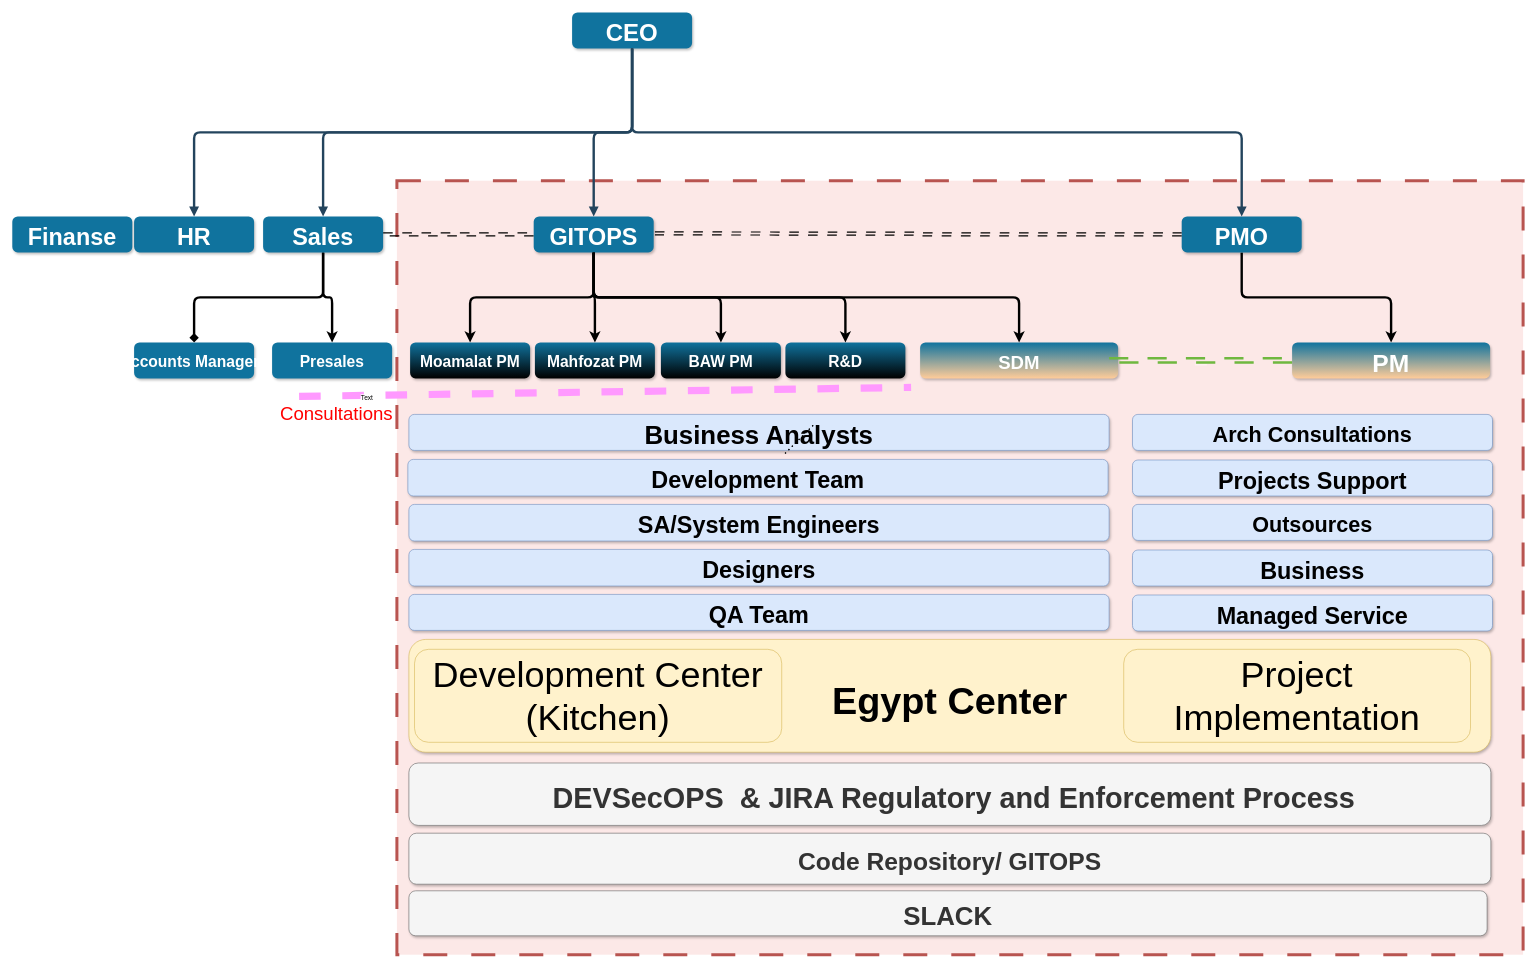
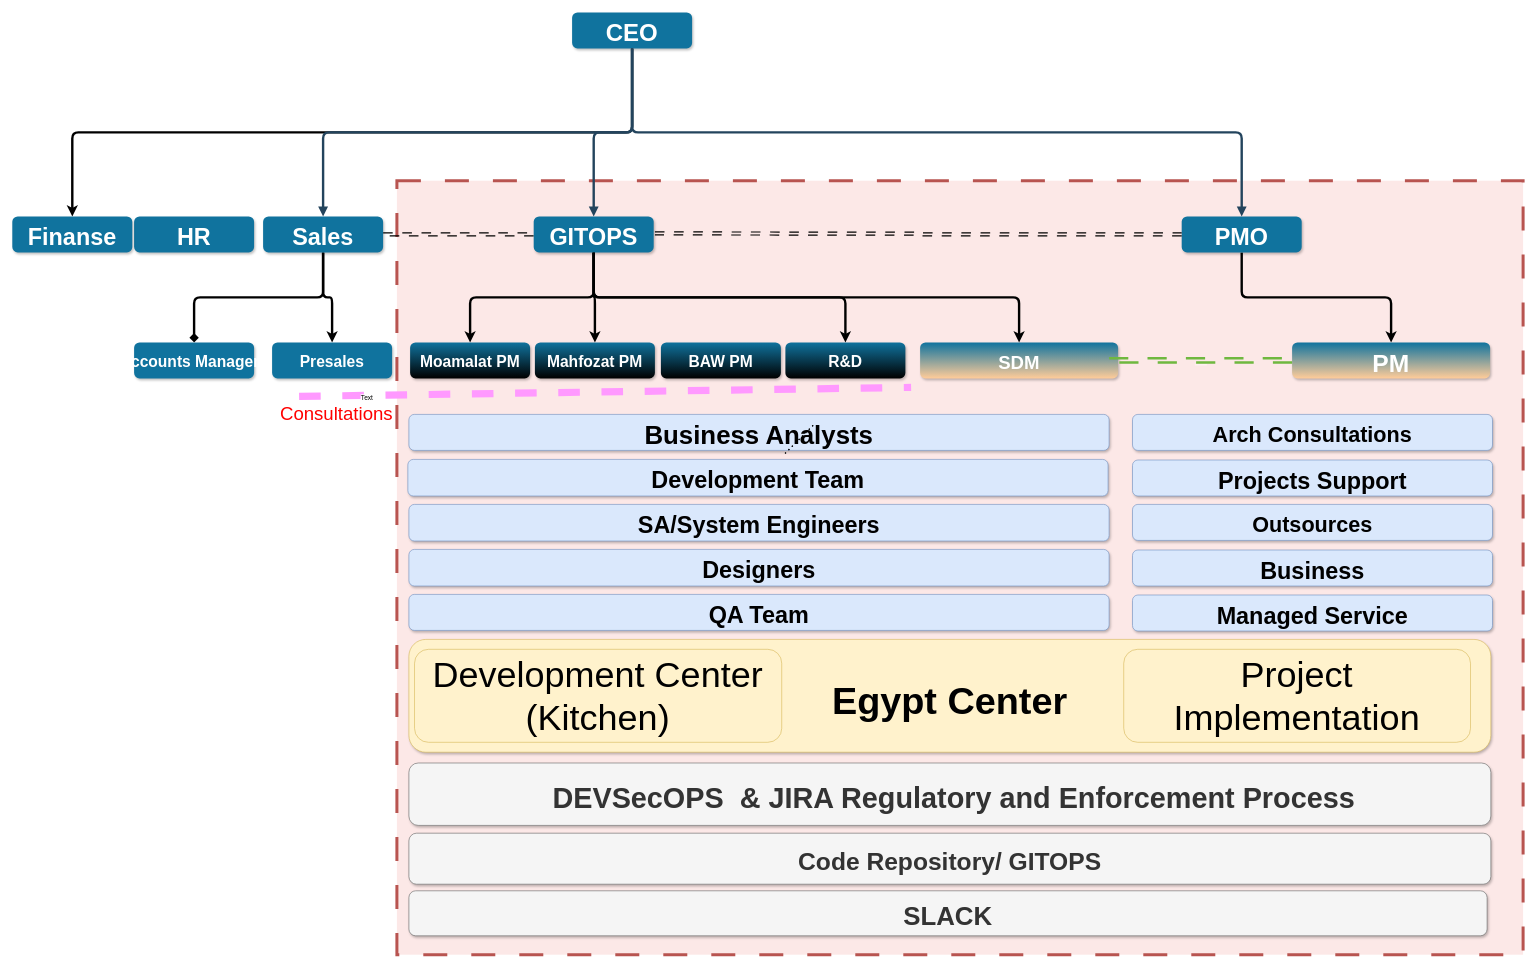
  <mxCell id="0" />
  <mxCell id="1" parent="0" />
  <mxCell id="2" value="" style="rounded=0;whiteSpace=wrap;html=1;absoluteArcSize=1;arcSize=14;strokeWidth=5;fillColor=#fce8e7;strokeColor=#b85450;dashed=1;dashPattern=8 8;fontSize=76;labelPosition=center;verticalLabelPosition=bottom;align=center;verticalAlign=top;fontColor=#ff0000;" parent="1" vertex="1"><mxGeometry x="661" y="300.5" width="1877" height="1290" as="geometry" /></mxCell>
+ <mxCell id="3" style="edgeStyle=orthogonalEdgeStyle;rounded=1;orthogonalLoop=1;jettySize=auto;html=1;entryX=0.5;entryY=0;entryDx=0;entryDy=0;strokeWidth=4;exitX=0.5;exitY=1;exitDx=0;exitDy=0;" parent="1" source="4" target="23" edge="1"><mxGeometry relative="1" as="geometry"><Array as="points" /></mxGeometry></mxCell>
  <mxCell id="4" value="CEO" style="rounded=1;fillColor=#10739E;strokeColor=none;shadow=1;gradientColor=none;fontStyle=1;fontColor=#FFFFFF;fontSize=40;" parent="1" vertex="1"><mxGeometry x="953" y="20" width="200" height="60" as="geometry" /></mxCell>
  <mxCell id="5" style="edgeStyle=orthogonalEdgeStyle;rounded=1;orthogonalLoop=1;jettySize=auto;html=1;exitX=0.5;exitY=1;exitDx=0;exitDy=0;entryX=0.58;entryY=0.167;entryDx=0;entryDy=0;entryPerimeter=0;strokeWidth=4;strokeColor=none;fontSize=39;" parent="1" source="9" target="21" edge="1"><mxGeometry relative="1" as="geometry" /></mxCell>
  <mxCell id="6" style="edgeStyle=orthogonalEdgeStyle;rounded=1;orthogonalLoop=1;jettySize=auto;html=1;exitX=0.5;exitY=1;exitDx=0;exitDy=0;entryX=0.5;entryY=0;entryDx=0;entryDy=0;strokeWidth=4;fontSize=39;" parent="1" source="9" target="21" edge="1"><mxGeometry relative="1" as="geometry" /></mxCell>
  <mxCell id="7" style="edgeStyle=orthogonalEdgeStyle;rounded=1;orthogonalLoop=1;jettySize=auto;html=1;entryX=0.5;entryY=0;entryDx=0;entryDy=0;strokeWidth=4;exitX=0.5;exitY=1;exitDx=0;exitDy=0;fontSize=39;endArrow=diamond;" parent="1" source="9" target="22" edge="1"><mxGeometry relative="1" as="geometry" /></mxCell>
  <mxCell id="8" style="edgeStyle=orthogonalEdgeStyle;rounded=0;orthogonalLoop=1;jettySize=auto;html=1;entryX=0;entryY=0.5;entryDx=0;entryDy=0;dashed=1;dashPattern=8 8;shape=link;strokeWidth=2;fontSize=39;" parent="1" source="9" target="27" edge="1"><mxGeometry relative="1" as="geometry" /></mxCell>
  <mxCell id="9" value="Sales" style="rounded=1;fillColor=#10739E;strokeColor=none;shadow=1;gradientColor=none;fontStyle=1;fontColor=#FFFFFF;fontSize=39;" parent="1" vertex="1"><mxGeometry x="438" y="360" width="200" height="60" as="geometry" /></mxCell>
  <mxCell id="10" style="edgeStyle=orthogonalEdgeStyle;rounded=1;orthogonalLoop=1;jettySize=auto;html=1;entryX=0.5;entryY=0;entryDx=0;entryDy=0;strokeWidth=4;" parent="1" source="11" target="29" edge="1"><mxGeometry relative="1" as="geometry" /></mxCell>
  <mxCell id="11" value="PMO " style="rounded=1;fillColor=#10739E;strokeColor=none;shadow=1;gradientColor=none;fontStyle=1;fontColor=#FFFFFF;fontSize=39;" parent="1" vertex="1"><mxGeometry x="1969" y="360" width="200" height="60" as="geometry" /></mxCell>
  <mxCell id="12" value="HR" style="rounded=1;fillColor=#10739E;strokeColor=none;shadow=1;gradientColor=none;fontStyle=1;fontColor=#FFFFFF;fontSize=39;" parent="1" vertex="1"><mxGeometry x="223" y="360" width="200" height="60" as="geometry" /></mxCell>
  <mxCell id="13" value="Development Team" style="rounded=1;fillColor=#dae8fc;strokeColor=#6c8ebf;shadow=1;fontStyle=1;fontSize=39;rotation=0;" parent="1" vertex="1"><mxGeometry x="679.25" y="765" width="1167" height="61" as="geometry" /></mxCell>
  <mxCell id="14" value="Code Repository/ GITOPS" style="rounded=1;fillColor=#f5f5f5;strokeColor=#666666;shadow=1;fontStyle=1;fontSize=41;rotation=0;fontColor=#333333;" parent="1" vertex="1"><mxGeometry x="681" y="1388" width="1803.25" height="85" as="geometry" /></mxCell>
  <mxCell id="15" value=" DEVSecOPS  &amp; JIRA Regulatory and Enforcement Process" style="rounded=1;fillColor=#f5f5f5;strokeColor=#666666;shadow=1;fontStyle=1;fontSize=48;fontColor=#333333;" parent="1" vertex="1"><mxGeometry x="681" y="1271" width="1803.25" height="104" as="geometry" /></mxCell>
  <mxCell id="16" value="" style="edgeStyle=elbowEdgeStyle;elbow=vertical;strokeWidth=4;endArrow=block;endFill=1;fontStyle=1;strokeColor=#23445D;exitX=0.5;exitY=1;exitDx=0;exitDy=0;entryX=0.5;entryY=0;entryDx=0;entryDy=0;" parent="1" target="11" edge="1"><mxGeometry x="-1340" y="130" width="100" height="100" as="geometry"><mxPoint x="1053" y="80" as="sourcePoint" /><mxPoint x="2093" y="370" as="targetPoint" /><Array as="points"><mxPoint x="1603" y="220" /></Array></mxGeometry></mxCell>
  <mxCell id="17" value="" style="edgeStyle=elbowEdgeStyle;elbow=vertical;strokeWidth=4;endArrow=block;endFill=1;fontStyle=1;strokeColor=#23445D;exitX=0.5;exitY=1;exitDx=0;exitDy=0;" parent="1" source="4" target="9" edge="1"><mxGeometry x="-1340" y="130" width="100" height="100" as="geometry"><mxPoint x="1194" y="340" as="sourcePoint" /><mxPoint x="533" y="100" as="targetPoint" /></mxGeometry></mxCell>
- <mxCell id="18" value="" style="edgeStyle=elbowEdgeStyle;elbow=vertical;strokeWidth=4;endArrow=block;endFill=1;fontStyle=1;strokeColor=#23445D;exitX=0.5;exitY=1;exitDx=0;exitDy=0;" parent="1" source="4" target="12" edge="1"><mxGeometry x="-1340" y="130" width="100" height="100" as="geometry"><mxPoint x="1194" y="340" as="sourcePoint" /><mxPoint x="533" y="100" as="targetPoint" /><Array as="points" /></mxGeometry></mxCell>
  <mxCell id="19" value="" style="edgeStyle=elbowEdgeStyle;elbow=vertical;strokeWidth=4;endArrow=block;endFill=1;fontStyle=1;strokeColor=#23445D;exitX=0.5;exitY=1;exitDx=0;exitDy=0;entryX=0.5;entryY=0;entryDx=0;entryDy=0;" parent="1" source="4" target="27" edge="1"><mxGeometry x="-1330" y="140" width="100" height="100" as="geometry"><mxPoint x="1223" y="90" as="sourcePoint" /><mxPoint x="1373" y="400" as="targetPoint" /><Array as="points"><mxPoint x="1013" y="220" /><mxPoint x="1683" y="400" /><mxPoint x="1433" y="240" /><mxPoint x="1413" y="200" /><mxPoint x="1453" y="244" /></Array></mxGeometry></mxCell>
  <mxCell id="20" value="SDM" style="rounded=1;fillColor=#10739E;strokeColor=none;shadow=1;gradientColor=#FFCC99;fontStyle=1;fontColor=#FFFFFF;fontSize=31;" parent="1" vertex="1"><mxGeometry x="1533" y="570" width="330" height="60" as="geometry" /></mxCell>
  <mxCell id="21" value="Presales" style="rounded=1;fillColor=#10739E;strokeColor=none;shadow=1;gradientColor=none;fontStyle=1;fontColor=#FFFFFF;fontSize=26;" parent="1" vertex="1"><mxGeometry x="453" y="570" width="200" height="60" as="geometry" /></mxCell>
  <mxCell id="22" value="Accounts Managers" style="rounded=1;fillColor=#10739E;strokeColor=none;shadow=1;gradientColor=none;fontStyle=1;fontColor=#FFFFFF;fontSize=26;" parent="1" vertex="1"><mxGeometry x="223" y="570" width="200" height="60" as="geometry" /></mxCell>
  <mxCell id="23" value="Finanse" style="rounded=1;fillColor=#10739E;strokeColor=none;shadow=1;gradientColor=none;fontStyle=1;fontColor=#FFFFFF;fontSize=39;" parent="1" vertex="1"><mxGeometry x="20" y="360" width="200" height="60" as="geometry" /></mxCell>
  <mxCell id="24" style="edgeStyle=orthogonalEdgeStyle;rounded=1;orthogonalLoop=1;jettySize=auto;html=1;strokeWidth=4;exitX=0.5;exitY=1;exitDx=0;exitDy=0;fontSize=39;" parent="1" source="27" target="20" edge="1"><mxGeometry relative="1" as="geometry" /></mxCell>
  <mxCell id="25" style="edgeStyle=orthogonalEdgeStyle;rounded=1;orthogonalLoop=1;jettySize=auto;html=1;entryX=0.5;entryY=0;entryDx=0;entryDy=0;strokeWidth=4;exitX=0.5;exitY=1;exitDx=0;exitDy=0;fontSize=39;" parent="1" source="27" target="40" edge="1"><mxGeometry relative="1" as="geometry" /></mxCell>
  <mxCell id="26" style="edgeStyle=orthogonalEdgeStyle;rounded=1;orthogonalLoop=1;jettySize=auto;html=1;entryX=0.5;entryY=0;entryDx=0;entryDy=0;exitX=0.5;exitY=1;exitDx=0;exitDy=0;strokeWidth=4;fontSize=39;" parent="1" source="27" target="44" edge="1"><mxGeometry relative="1" as="geometry" /></mxCell>
  <mxCell id="27" value="GITOPS" style="rounded=1;fillColor=#10739E;strokeColor=none;shadow=1;gradientColor=none;fontStyle=1;fontColor=#FFFFFF;fontSize=39;" parent="1" vertex="1"><mxGeometry x="889" y="360" width="200" height="60" as="geometry" /></mxCell>
  <mxCell id="28" value="SA/System Engineers " style="rounded=1;fillColor=#dae8fc;strokeColor=#6c8ebf;shadow=1;fontStyle=1;fontSize=39;rotation=0;" parent="1" vertex="1"><mxGeometry x="681" y="840" width="1167" height="61" as="geometry" /></mxCell>
  <mxCell id="29" value="PM" style="rounded=1;fillColor=#10739E;strokeColor=none;shadow=1;gradientColor=#FFCC99;fontStyle=1;fontColor=#FFFFFF;fontSize=41;" parent="1" vertex="1"><mxGeometry x="2153" y="570" width="330" height="60" as="geometry" /></mxCell>
  <mxCell id="30" value="Egypt Center" style="rounded=1;fillColor=#fff2cc;strokeColor=#d6b656;shadow=1;fontStyle=1;fontSize=63;verticalAlign=middle;labelPosition=center;verticalLabelPosition=middle;align=center;" parent="1" vertex="1"><mxGeometry x="681" y="1065" width="1803.25" height="188" as="geometry" /></mxCell>
  <mxCell id="31" value="" style="edgeStyle=orthogonalEdgeStyle;rounded=1;orthogonalLoop=1;jettySize=auto;html=1;entryX=0.5;entryY=0;entryDx=0;entryDy=0;strokeWidth=4;exitX=0.5;exitY=1;exitDx=0;exitDy=0;fontSize=39;" parent="1" source="27" target="32" edge="1"><mxGeometry relative="1" as="geometry"><mxPoint x="1093" y="420" as="sourcePoint" /><mxPoint x="1025" y="540" as="targetPoint" /></mxGeometry></mxCell>
  <mxCell id="32" value="Mahfozat PM" style="rounded=1;fillColor=#10739E;strokeColor=none;shadow=1;gradientColor=default;fontStyle=1;fontColor=#FFFFFF;fontSize=26;" parent="1" vertex="1"><mxGeometry x="891" y="570" width="200" height="60" as="geometry" /></mxCell>
  <mxCell id="33" value="Managed Service" style="rounded=1;fillColor=#dae8fc;strokeColor=#6c8ebf;shadow=1;fontStyle=1;fontSize=39;" parent="1" vertex="1"><mxGeometry x="1887" y="991" width="600" height="60" as="geometry" /></mxCell>
  <mxCell id="34" value="Business" style="rounded=1;fillColor=#dae8fc;strokeColor=#6c8ebf;shadow=1;fontStyle=1;fontSize=39;" parent="1" vertex="1"><mxGeometry x="1887" y="916" width="600" height="60" as="geometry" /></mxCell>
  <mxCell id="35" value="Designers" style="rounded=1;fillColor=#dae8fc;strokeColor=#6c8ebf;shadow=1;fontStyle=1;fontSize=39;rotation=0;" parent="1" vertex="1"><mxGeometry x="681" y="915" width="1167" height="61" as="geometry" /></mxCell>
  <mxCell id="36" value="&lt;font style=&quot;font-size: 60px;&quot;&gt;Development Center (Kitchen)&lt;/font&gt;" style="rounded=1;whiteSpace=wrap;html=1;fontSize=60;fillColor=#fff2cc;strokeColor=#d6b656;" parent="1" vertex="1"><mxGeometry x="690.38" y="1081.5" width="612" height="155" as="geometry" /></mxCell>
  <mxCell id="37" value="&lt;font style=&quot;font-size: 60px;&quot;&gt;Project Implementation &lt;font style=&quot;font-size: 60px;&quot;&gt;&lt;br style=&quot;font-size: 60px;&quot;&gt;&lt;/font&gt;&lt;/font&gt;" style="rounded=1;whiteSpace=wrap;html=1;fontSize=60;fillColor=#fff2cc;strokeColor=#d6b656;" parent="1" vertex="1"><mxGeometry x="1872.38" y="1081.5" width="578" height="155" as="geometry" /></mxCell>
  <mxCell id="38" value="Outsources" style="rounded=1;fillColor=#dae8fc;strokeColor=#6c8ebf;shadow=1;fontStyle=1;fontSize=36;" parent="1" vertex="1"><mxGeometry x="1887" y="840" width="600" height="60" as="geometry" /></mxCell>
  <mxCell id="39" value="Business Analysts" style="rounded=1;fillColor=#dae8fc;strokeColor=#6c8ebf;shadow=1;fontStyle=1;fontSize=43;" parent="1" vertex="1"><mxGeometry x="681" y="690" width="1167" height="60" as="geometry" /></mxCell>
  <mxCell id="40" value="Moamalat PM" style="rounded=1;fillColor=#10739E;strokeColor=none;shadow=1;gradientColor=default;fontStyle=1;fontColor=#FFFFFF;fontSize=26;" parent="1" vertex="1"><mxGeometry x="683" y="570" width="200" height="60" as="geometry" /></mxCell>
  <mxCell id="41" value="QA Team" style="rounded=1;fillColor=#dae8fc;strokeColor=#6c8ebf;shadow=1;fontStyle=1;fontSize=39;" parent="1" vertex="1"><mxGeometry x="681" y="990" width="1167" height="60" as="geometry" /></mxCell>
  <mxCell id="42" value="BAW PM" style="rounded=1;fillColor=#10739E;strokeColor=none;shadow=1;gradientColor=default;fontStyle=1;fontColor=#FFFFFF;fontSize=26;" parent="1" vertex="1"><mxGeometry x="1101" y="570" width="200" height="60" as="geometry" /></mxCell>
- <mxCell id="43" value="" style="edgeStyle=orthogonalEdgeStyle;rounded=1;orthogonalLoop=1;jettySize=auto;html=1;entryX=0.5;entryY=0;entryDx=0;entryDy=0;strokeWidth=4;exitX=0.5;exitY=1;exitDx=0;exitDy=0;fontSize=39;" parent="1" source="27" target="42" edge="1"><mxGeometry relative="1" as="geometry"><mxPoint x="1004" y="435" as="sourcePoint" /><mxPoint x="1352" y="586" as="targetPoint" /></mxGeometry></mxCell>
  <mxCell id="44" value="R&amp;D" style="rounded=1;fillColor=#10739E;strokeColor=none;shadow=1;gradientColor=default;fontStyle=1;fontColor=#FFFFFF;fontSize=26;" parent="1" vertex="1"><mxGeometry x="1308.5" y="570" width="200" height="60" as="geometry" /></mxCell>
  <mxCell id="45" value="" style="endArrow=none;dashed=1;html=1;dashPattern=1 3;strokeWidth=2;rounded=0;" parent="1" edge="1"><mxGeometry width="50" height="50" relative="1" as="geometry"><mxPoint x="1308" y="755" as="sourcePoint" /><mxPoint x="1358" y="705" as="targetPoint" /></mxGeometry></mxCell>
  <mxCell id="46" value="" style="endArrow=none;dashed=1;html=1;dashPattern=1 3;strokeWidth=2;rounded=0;" parent="1" edge="1"><mxGeometry width="50" height="50" relative="1" as="geometry"><mxPoint x="1308" y="755" as="sourcePoint" /><mxPoint x="1358" y="705" as="targetPoint" /></mxGeometry></mxCell>
  <mxCell id="47" value="SLACK" style="rounded=1;fillColor=#f5f5f5;strokeColor=#666666;shadow=1;fontStyle=1;fontSize=43;fontColor=#333333;" parent="1" vertex="1"><mxGeometry x="681" y="1484" width="1797" height="75" as="geometry" /></mxCell>
  <mxCell id="48" value="Consultations" style="endArrow=none;dashed=1;html=1;rounded=0;strokeWidth=12;fontSize=31;fontColor=#ff0000;strokeColor=#FF99FF;" parent="1" edge="1"><mxGeometry x="-0.882" y="-30" width="50" height="50" relative="1" as="geometry"><mxPoint x="498" y="660" as="sourcePoint" /><mxPoint x="1518" y="645" as="targetPoint" /><mxPoint x="2" as="offset" /></mxGeometry></mxCell>
  <mxCell id="49" value="Text" style="edgeLabel;html=1;align=center;verticalAlign=middle;resizable=0;points=[];" parent="48" vertex="1" connectable="0"><mxGeometry x="-0.783" y="-4" relative="1" as="geometry"><mxPoint x="1" as="offset" /></mxGeometry></mxCell>
  <mxCell id="50" value="Projects Support" style="rounded=1;fillColor=#dae8fc;strokeColor=#6c8ebf;shadow=1;fontStyle=1;fontSize=39;" parent="1" vertex="1"><mxGeometry x="1887" y="766" width="600" height="60" as="geometry" /></mxCell>
  <mxCell id="51" value="Arch Consultations" style="rounded=1;fillColor=#dae8fc;strokeColor=#6c8ebf;shadow=1;fontStyle=1;fontSize=36;" parent="1" vertex="1"><mxGeometry x="1887" y="690" width="600" height="60" as="geometry" /></mxCell>
  <mxCell id="52" value="" style="endArrow=classic;html=1;rounded=0;entryX=0;entryY=0.5;entryDx=0;entryDy=0;strokeWidth=4;strokeColor=#6FB83F;jumpSize=12;dashed=1;dashPattern=8 8;shape=link;fillColor=#f8cecc;" parent="1" target="29" edge="1"><mxGeometry relative="1" as="geometry"><mxPoint x="1848" y="600" as="sourcePoint" /><mxPoint x="1948" y="600" as="targetPoint" /></mxGeometry></mxCell>
  <mxCell id="53" value="" style="shape=message;html=1;outlineConnect=0;strokeWidth=11;strokeColor=none;" parent="52" vertex="1"><mxGeometry width="20" height="1" relative="1" as="geometry"><mxPoint x="-10" y="7" as="offset" /></mxGeometry></mxCell>
  <mxCell id="54" style="edgeStyle=orthogonalEdgeStyle;rounded=0;orthogonalLoop=1;jettySize=auto;html=1;dashed=1;dashPattern=8 8;shape=link;strokeWidth=2;fontSize=39;" parent="1" target="11" edge="1"><mxGeometry relative="1" as="geometry"><mxPoint x="1091" y="388.33" as="sourcePoint" /><mxPoint x="1342" y="388" as="targetPoint" /></mxGeometry></mxCell>
